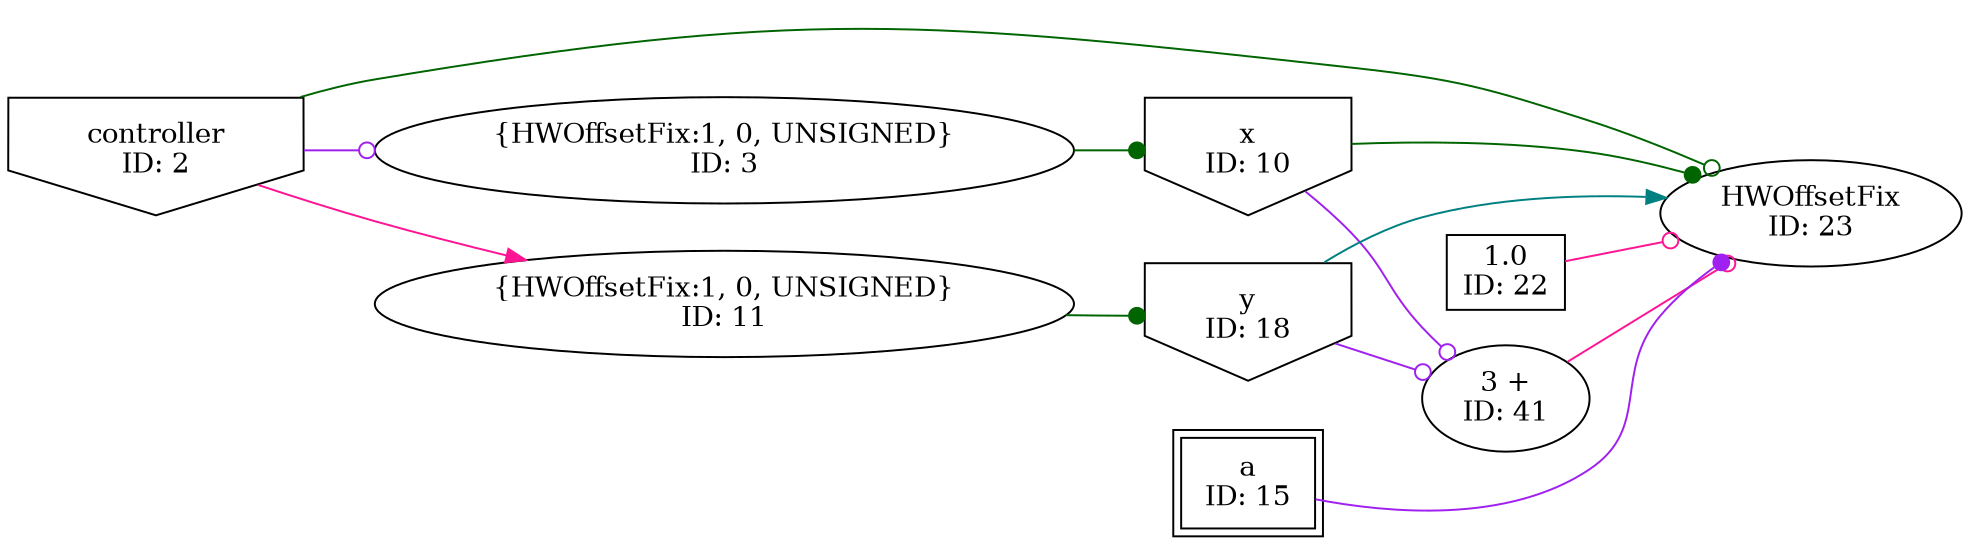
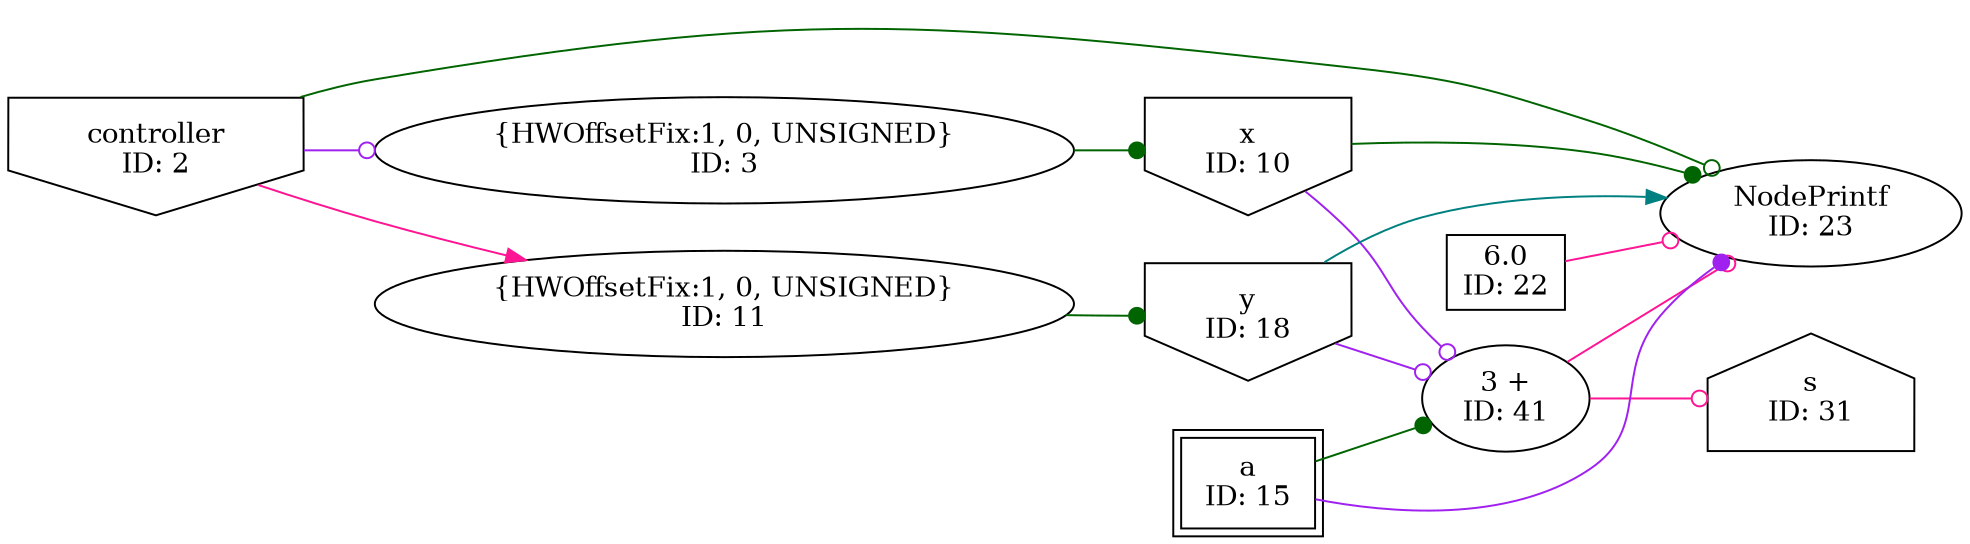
  digraph {
    rankdir=LR
    edge [arrowhead=odot color=darkgreen photon_data="EDGE,SrcNode:2,SrcNodePort:data"]
-   n1 [label="1.0\nID: 22" shape=box]
-   n2 [label="HWOffsetFix\nID: 23"]
+   n1 [label="6.0\nID: 22" shape=box]
+   n2 [label="NodePrintf\nID: 23"]
    n3 [label="controller\nID: 2" shape=invhouse]
    n4 [label="{HWOffsetFix:1, 0, UNSIGNED}\nID: 3"]
    n5 [label="{HWOffsetFix:1, 0, UNSIGNED}\nID: 11"]
    n6 [label="x\nID: 10" shape=invhouse]
    n7 [label="y\nID: 18" shape=invhouse]
    n8 [label="3 +\nID: 41"]
+   n9 [label="s\nID: 31" shape=house]
    n10 [label="a\nID: 15" peripheries=2 shape=box]
    n1 -> n2 [color=deeppink photon_data="EDGE,SrcNode:22,SrcNodePort:value"]
    n3 -> n2
    n3 -> n4 [color=purple]
    n3 -> n5 [arrowhead=normal color=deeppink]
    n4 -> n6 [arrowhead=dot headport=w photon_data=""]
    n5 -> n7 [arrowhead=dot headport=w photon_data=""]
    n6 -> n2 [arrowhead=dot photon_data="EDGE,SrcNode:10,SrcNodePort:data"]
    n6 -> n8 [color=purple photon_data="EDGE,SrcNode:10,SrcNodePort:data"]
    n7 -> n2 [arrowhead=normal color=teal photon_data="EDGE,SrcNode:18,SrcNodePort:data"]
    n7 -> n8 [color=purple photon_data="EDGE,SrcNode:18,SrcNodePort:data"]
    n8 -> n2 [color=deeppink photon_data="EDGE,SrcNode:41,SrcNodePort:result"]
+   n8 -> n9 [color=deeppink photon_data="EDGE,SrcNode:41,SrcNodePort:result"]
    n10 -> n2 [arrowhead=dot color=purple photon_data="EDGE,SrcNode:19,SrcNodePort:a"]
+   n10 -> n8 [arrowhead=dot photon_data="EDGE,SrcNode:19,SrcNodePort:a"]
  }
